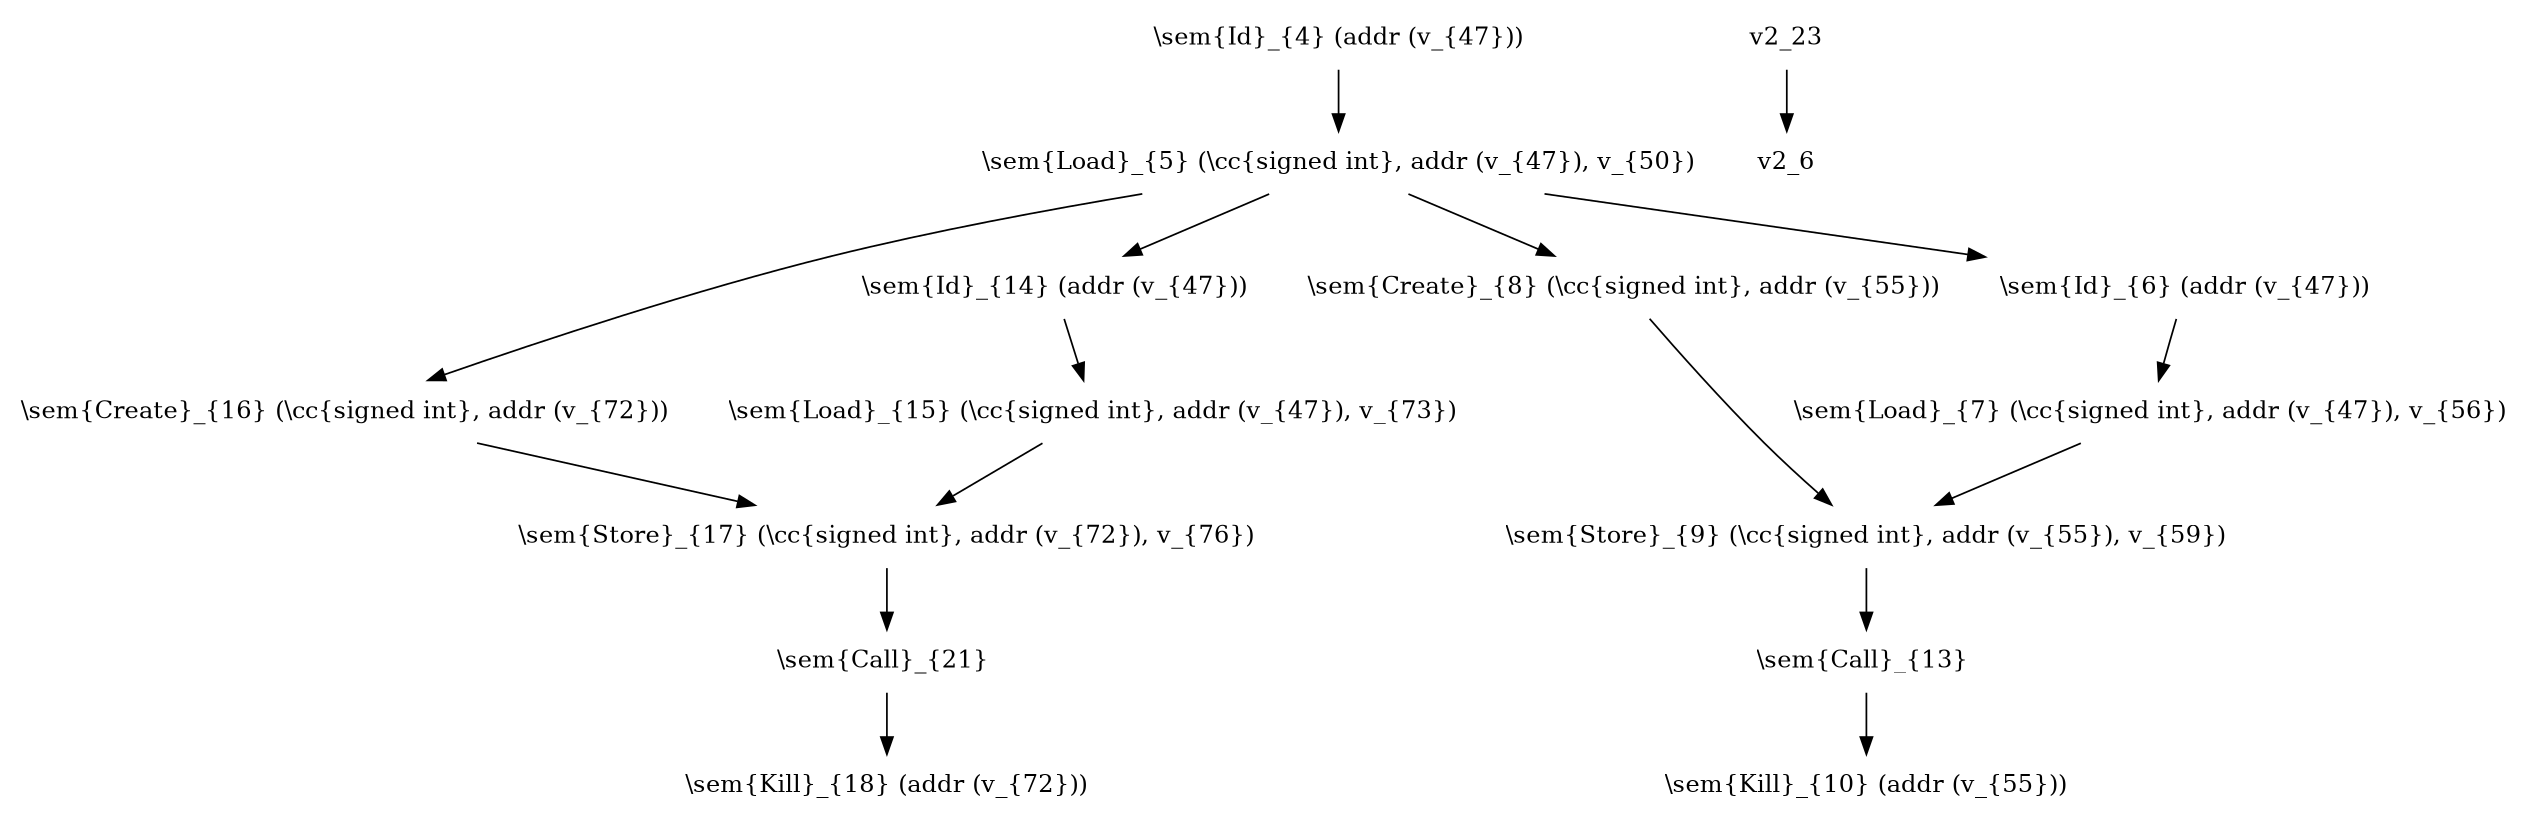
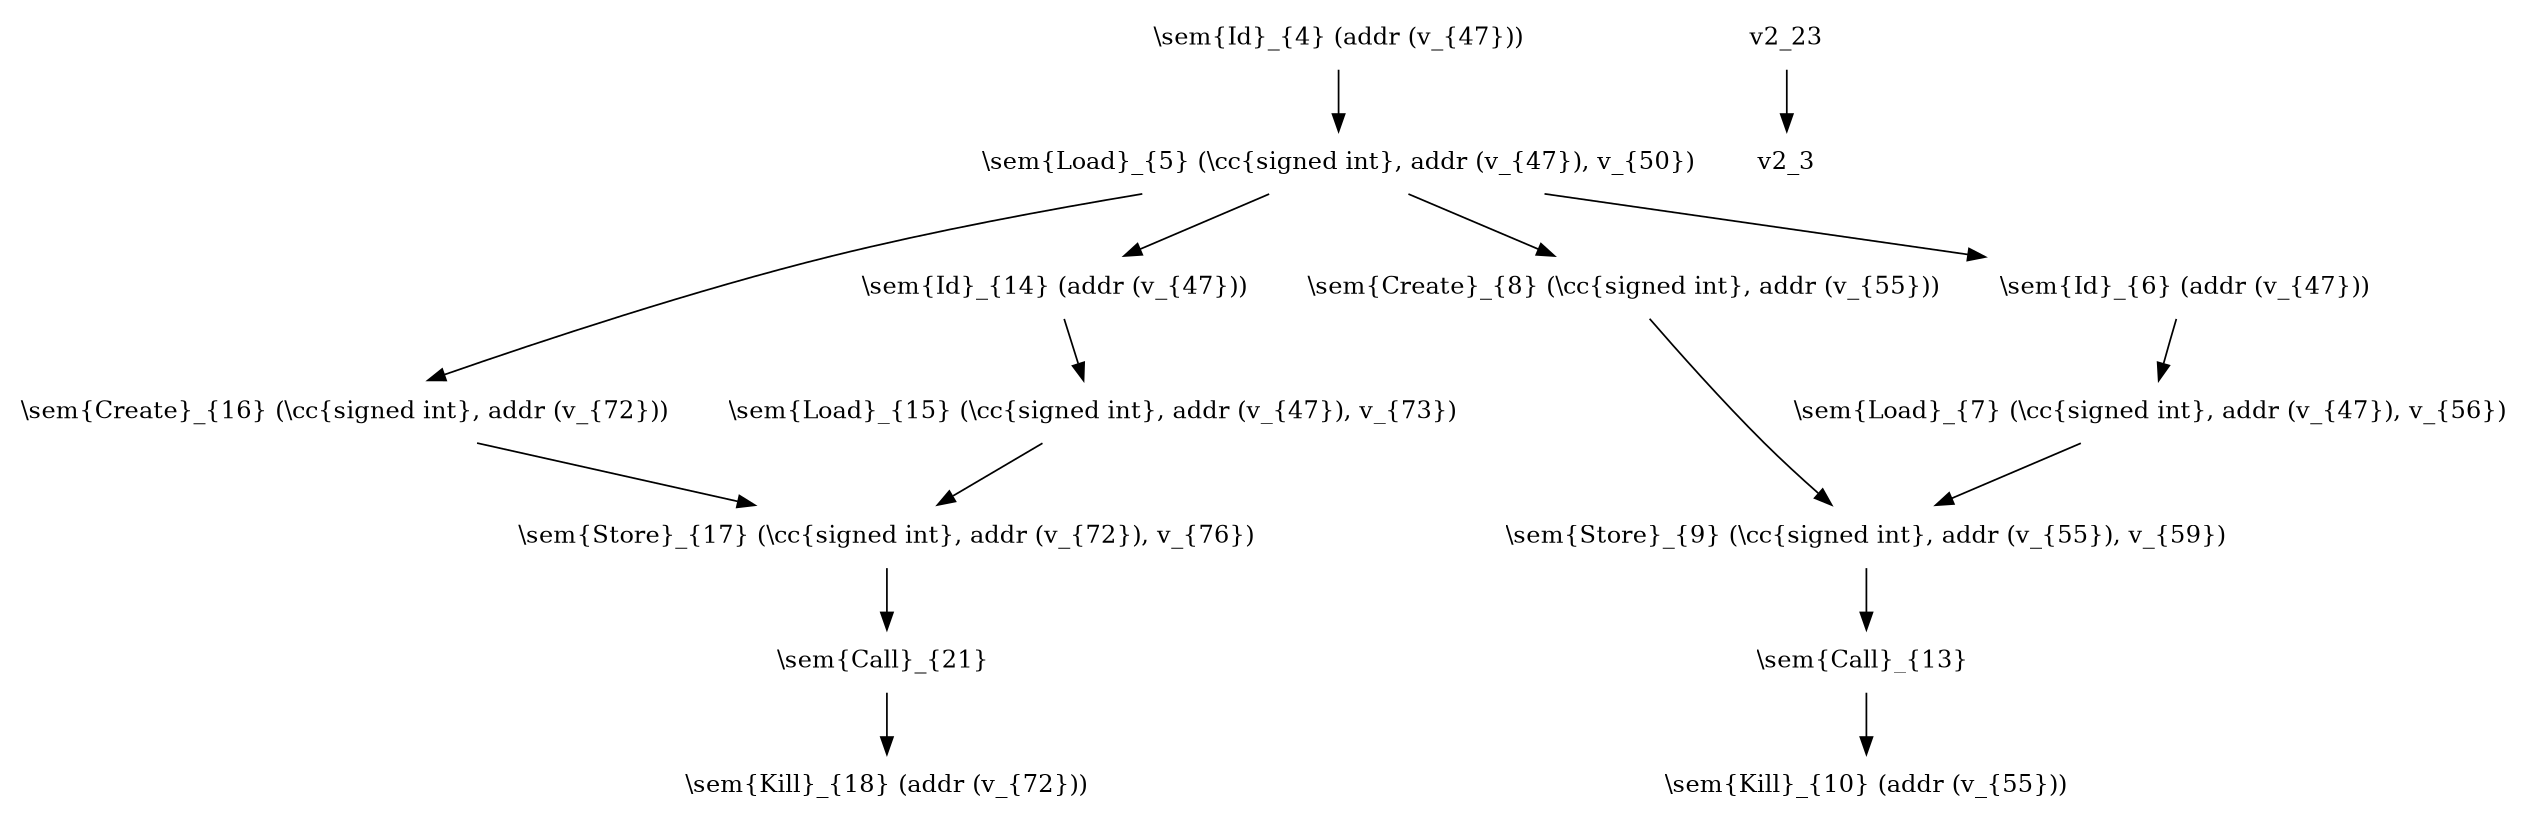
  digraph {
    d2tdocpreamble="\newcommand{\sem}[1]{\small{\textsf{#1}}}\newcommand{\cc}[1]{\text{\footnotesize\ttfamily{#1}}}"
    node [shape=none]
    n1 [label="\\sem{Call}_{21} "]
    n2 [label="\\sem{Kill}_{18} (addr (v_{72}))"]
    n3 [label="\\sem{Store}_{17} (\\cc{signed int}, addr (v_{72}), v_{76})"]
    n4 [label="\\sem{Create}_{16} (\\cc{signed int}, addr (v_{72}))"]
    n5 [label="\\sem{Load}_{15} (\\cc{signed int}, addr (v_{47}), v_{73})"]
    n6 [label="\\sem{Id}_{14} (addr (v_{47}))"]
    n7 [label="\\sem{Call}_{13} "]
    n8 [label="\\sem{Kill}_{10} (addr (v_{55}))"]
    n9 [label="\\sem{Store}_{9} (\\cc{signed int}, addr (v_{55}), v_{59})"]
    n10 [label="\\sem{Create}_{8} (\\cc{signed int}, addr (v_{55}))"]
    n11 [label="\\sem{Load}_{7} (\\cc{signed int}, addr (v_{47}), v_{56})"]
    n12 [label="\\sem{Id}_{6} (addr (v_{47}))"]
    n13 [label="\\sem{Load}_{5} (\\cc{signed int}, addr (v_{47}), v_{50})"]
    n14 [label="\\sem{Id}_{4} (addr (v_{47}))"]
    v2_23
-   v2_3 [label=v2_6]
+   v2_3
    n1 -> n2
    n3 -> n1
    n4 -> n3
    n5 -> n3
    n6 -> n5
    n7 -> n8
    n9 -> n7
    n10 -> n9
    n11 -> n9
    n12 -> n11
    n13 -> n4
    n13 -> n6
    n13 -> n10
    n13 -> n12
    n14 -> n13
    v2_23 -> v2_3
  }
